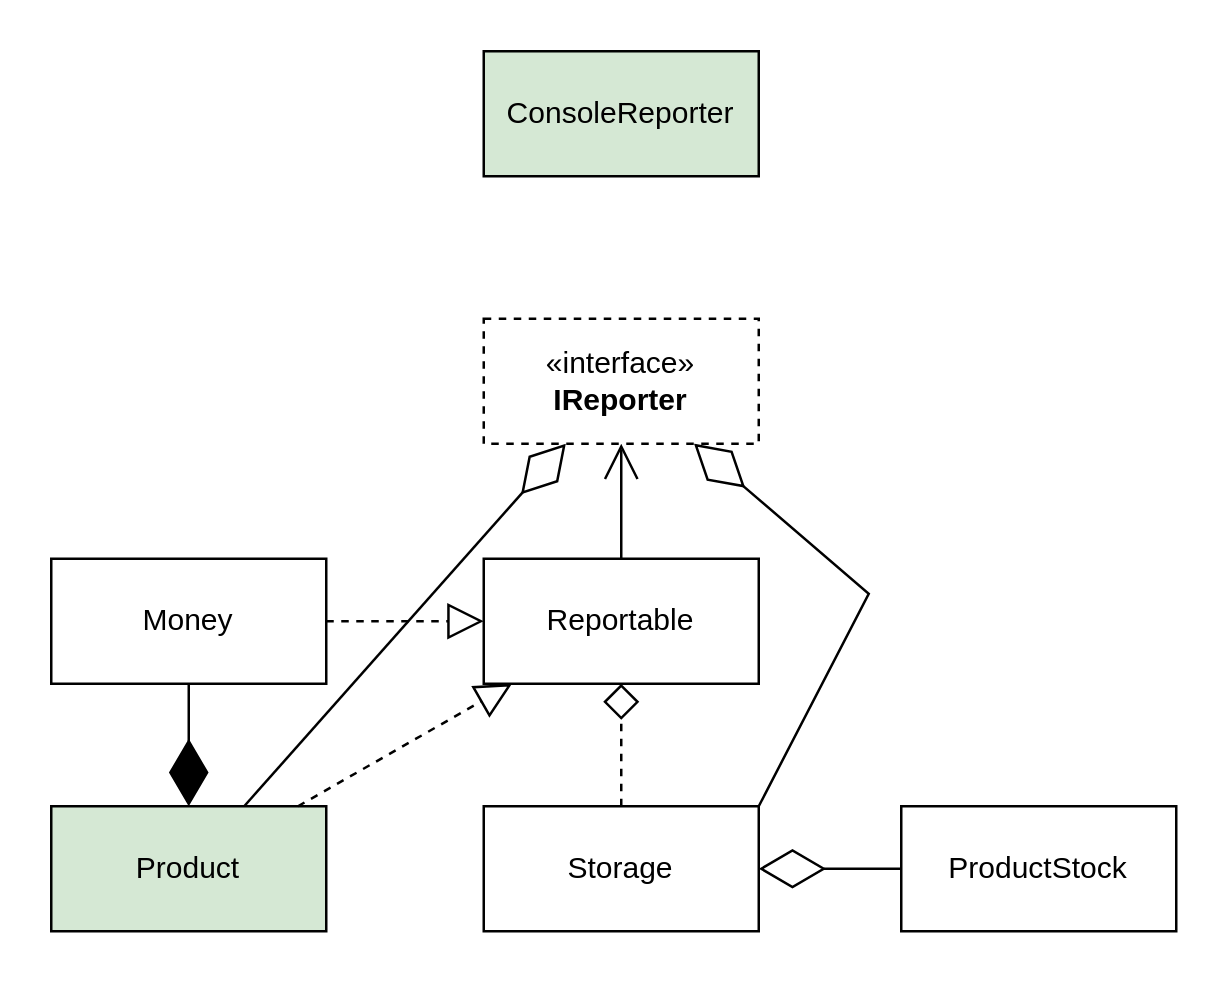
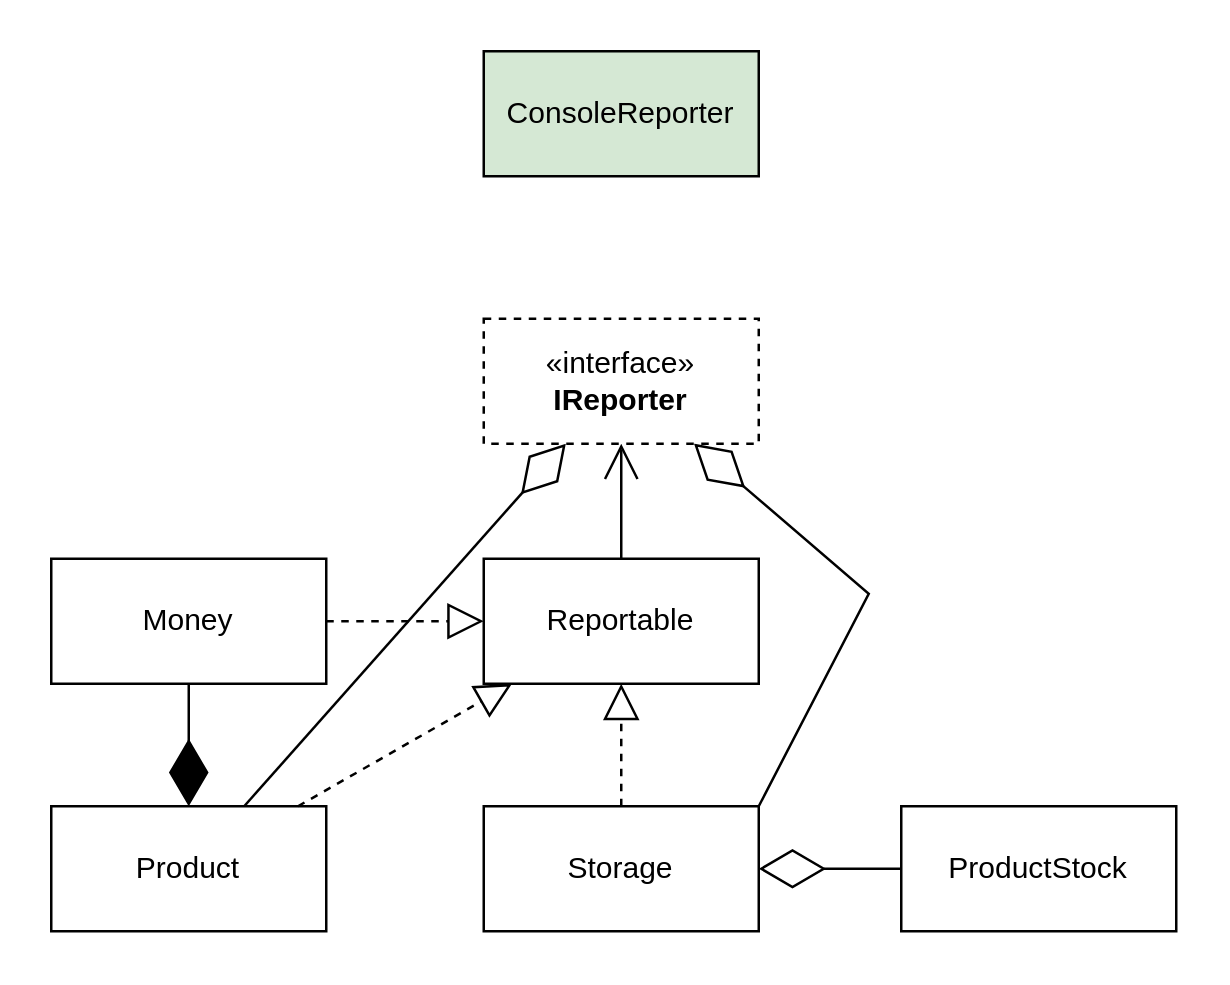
  <mxCell id="0" />
  <mxCell id="1" parent="0" />
- <mxCell id="2" value="Product" style="html=1;whiteSpace=wrap;fillColor=#d5e8d4;" vertex="1" parent="1"><mxGeometry x="20" y="322" width="110" height="50" as="geometry" /></mxCell>
+ <mxCell id="2" value="Product" style="html=1;whiteSpace=wrap;" vertex="1" parent="1"><mxGeometry x="20" y="322" width="110" height="50" as="geometry" /></mxCell>
  <mxCell id="3" value="ProductStock" style="html=1;whiteSpace=wrap;" vertex="1" parent="1"><mxGeometry x="360" y="322" width="110" height="50" as="geometry" /></mxCell>
  <mxCell id="4" value="Storage" style="html=1;whiteSpace=wrap;" vertex="1" parent="1"><mxGeometry x="193" y="322" width="110" height="50" as="geometry" /></mxCell>
  <mxCell id="5" value="ConsoleReporter" style="html=1;whiteSpace=wrap;fillColor=#d5e8d4;" vertex="1" parent="1"><mxGeometry x="193" y="20" width="110" height="50" as="geometry" /></mxCell>
  <mxCell id="6" value="Money" style="html=1;whiteSpace=wrap;" vertex="1" parent="1"><mxGeometry x="20" y="223" width="110" height="50" as="geometry" /></mxCell>
  <mxCell id="7" value="" style="endArrow=diamondThin;endFill=0;endSize=24;html=1;rounded=0;" edge="1" parent="1" source="2" target="9"><mxGeometry width="160" relative="1" as="geometry"><mxPoint x="225" y="385" as="sourcePoint" /><mxPoint x="385" y="385" as="targetPoint" /></mxGeometry></mxCell>
  <mxCell id="8" value="" style="endArrow=diamondThin;endFill=0;endSize=24;html=1;rounded=0;" edge="1" parent="1" source="3" target="4"><mxGeometry width="160" relative="1" as="geometry"><mxPoint x="351" y="272" as="sourcePoint" /><mxPoint x="433" y="376" as="targetPoint" /></mxGeometry></mxCell>
  <mxCell id="9" value="«interface»&lt;br&gt;&lt;b&gt;IReporter&lt;/b&gt;" style="html=1;whiteSpace=wrap;dashed=1;" vertex="1" parent="1"><mxGeometry x="193" y="127" width="110" height="50" as="geometry" /></mxCell>
  <mxCell id="10" value="" style="endArrow=diamondThin;endFill=1;endSize=24;html=1;rounded=0;" edge="1" parent="1" source="6" target="2"><mxGeometry width="160" relative="1" as="geometry"><mxPoint x="-135" y="223" as="sourcePoint" /><mxPoint x="25" y="223" as="targetPoint" /></mxGeometry></mxCell>
  <mxCell id="11" value="Reportable" style="html=1;whiteSpace=wrap;" vertex="1" parent="1"><mxGeometry x="193" y="223" width="110" height="50" as="geometry" /></mxCell>
  <mxCell id="12" value="" style="endArrow=block;dashed=1;endFill=0;endSize=12;html=1;rounded=0;" edge="1" parent="1" source="6" target="11"><mxGeometry width="160" relative="1" as="geometry"><mxPoint x="150" y="552" as="sourcePoint" /><mxPoint x="310" y="552" as="targetPoint" /></mxGeometry></mxCell>
  <mxCell id="13" value="" style="endArrow=block;dashed=1;endFill=0;endSize=12;html=1;rounded=0;" edge="1" parent="1" source="2" target="11"><mxGeometry width="160" relative="1" as="geometry"><mxPoint x="179" y="522" as="sourcePoint" /><mxPoint x="200" y="568" as="targetPoint" /></mxGeometry></mxCell>
- <mxCell id="14" value="" style="endArrow=diamond;dashed=1;endFill=0;endSize=12;html=1;rounded=0;" edge="1" parent="1" source="4" target="11"><mxGeometry width="160" relative="1" as="geometry"><mxPoint x="360" y="272.5" as="sourcePoint" /><mxPoint x="445" y="223.5" as="targetPoint" /></mxGeometry></mxCell>
+ <mxCell id="14" value="" style="endArrow=block;dashed=1;endFill=0;endSize=12;html=1;rounded=0;" edge="1" parent="1" source="4" target="11"><mxGeometry width="160" relative="1" as="geometry"><mxPoint x="360" y="272.5" as="sourcePoint" /><mxPoint x="445" y="223.5" as="targetPoint" /></mxGeometry></mxCell>
  <mxCell id="15" value="" style="endArrow=open;endFill=1;endSize=12;html=1;rounded=0;" edge="1" parent="1" source="11" target="9"><mxGeometry width="160" relative="1" as="geometry"><mxPoint x="130" y="125" as="sourcePoint" /><mxPoint x="290" y="125" as="targetPoint" /></mxGeometry></mxCell>
  <mxCell id="16" value="" style="endArrow=diamondThin;endFill=0;endSize=24;html=1;rounded=0;exitX=1;exitY=0;exitDx=0;exitDy=0;" edge="1" parent="1" source="4" target="9"><mxGeometry width="160" relative="1" as="geometry"><mxPoint x="489.61" y="285" as="sourcePoint" /><mxPoint x="394.002" y="91" as="targetPoint" /><Array as="points"><mxPoint x="347" y="237" /></Array></mxGeometry></mxCell>
